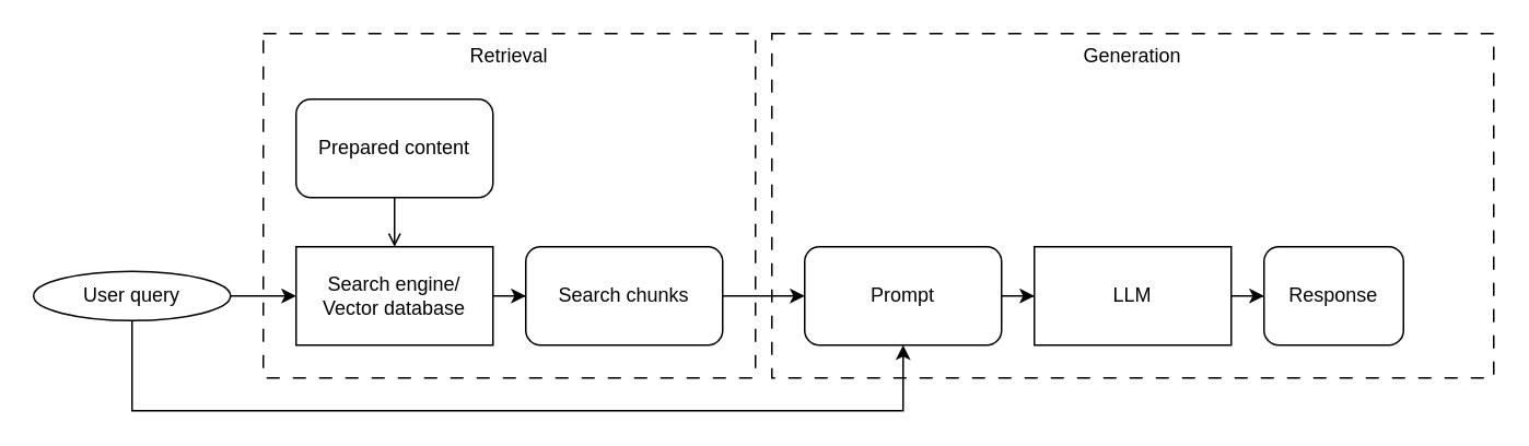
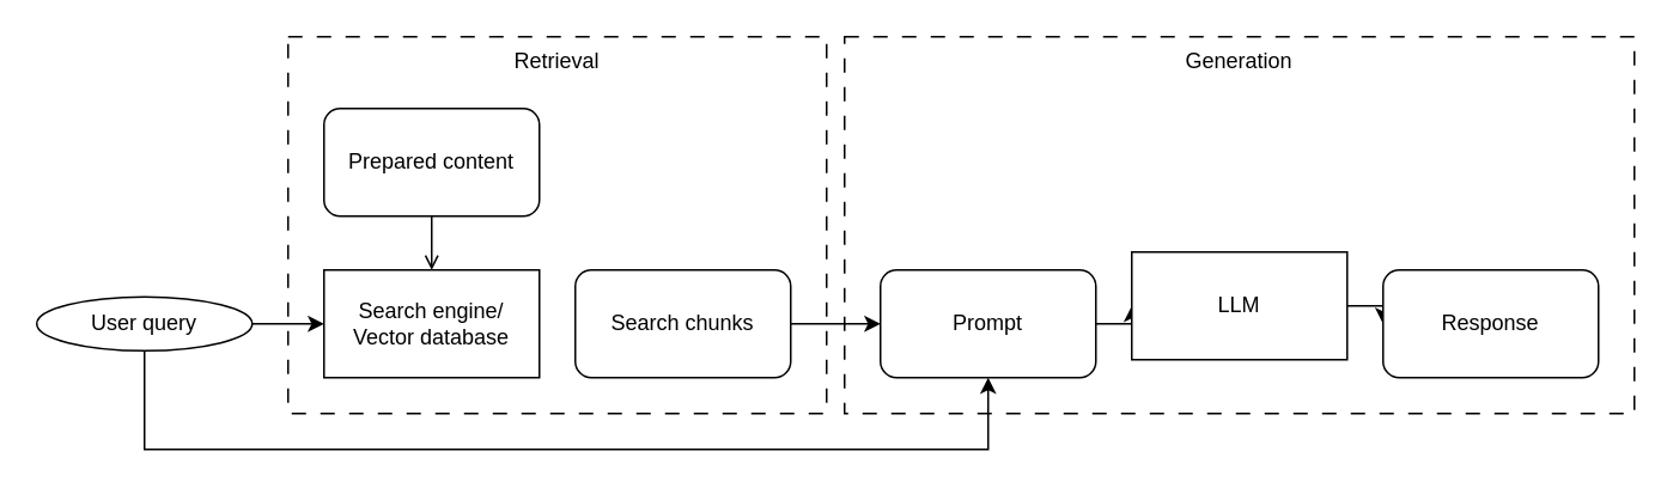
  <mxCell id="0" />
  <mxCell id="1" parent="0" />
  <mxCell id="2" value="Generation" style="rounded=0;whiteSpace=wrap;html=1;fillColor=none;dashed=1;dashPattern=8 8;verticalAlign=top;" vertex="1" parent="1"><mxGeometry x="470" y="20" width="440" height="210" as="geometry" /></mxCell>
  <mxCell id="3" value="Retrieval" style="rounded=0;whiteSpace=wrap;html=1;fillColor=none;dashed=1;dashPattern=8 8;verticalAlign=top;" vertex="1" parent="1"><mxGeometry x="160" y="20" width="300" height="210" as="geometry" /></mxCell>
- <mxCell id="4" style="edgeStyle=orthogonalEdgeStyle;rounded=0;orthogonalLoop=1;jettySize=auto;html=1;entryX=0;entryY=0.5;entryDx=0;entryDy=0;" edge="1" parent="1" source="5" target="12"><mxGeometry relative="1" as="geometry" /></mxCell>
  <mxCell id="5" value="Search engine/&lt;div&gt;Vector database&lt;/div&gt;" style="rounded=0;whiteSpace=wrap;html=1;" vertex="1" parent="1"><mxGeometry x="180" y="150" width="120" height="60" as="geometry" /></mxCell>
  <mxCell id="6" style="edgeStyle=orthogonalEdgeStyle;rounded=0;orthogonalLoop=1;jettySize=auto;html=1;entryX=0;entryY=0.5;entryDx=0;entryDy=0;" edge="1" parent="1" source="8" target="5"><mxGeometry relative="1" as="geometry"><mxPoint x="170" y="180" as="targetPoint" /></mxGeometry></mxCell>
  <mxCell id="7" style="edgeStyle=orthogonalEdgeStyle;rounded=0;orthogonalLoop=1;jettySize=auto;html=1;entryX=0.5;entryY=1;entryDx=0;entryDy=0;exitX=0.5;exitY=1;exitDx=0;exitDy=0;" edge="1" parent="1" source="8" target="14"><mxGeometry relative="1" as="geometry"><Array as="points"><mxPoint x="80" y="250" /><mxPoint x="550" y="250" /></Array></mxGeometry></mxCell>
  <mxCell id="8" value="User query" style="ellipse;whiteSpace=wrap;html=1;" vertex="1" parent="1"><mxGeometry x="20" y="165" width="120" height="30" as="geometry" /></mxCell>
  <mxCell id="9" style="edgeStyle=orthogonalEdgeStyle;rounded=0;orthogonalLoop=1;jettySize=auto;html=1;entryX=0.5;entryY=0;entryDx=0;entryDy=0;endArrow=open;" edge="1" parent="1" source="10" target="5"><mxGeometry relative="1" as="geometry" /></mxCell>
  <mxCell id="10" value="Prepared content" style="rounded=1;whiteSpace=wrap;html=1;" vertex="1" parent="1"><mxGeometry x="180" y="60" width="120" height="60" as="geometry" /></mxCell>
  <mxCell id="11" style="edgeStyle=orthogonalEdgeStyle;rounded=0;orthogonalLoop=1;jettySize=auto;html=1;entryX=0;entryY=0.5;entryDx=0;entryDy=0;" edge="1" parent="1" source="12" target="14"><mxGeometry relative="1" as="geometry" /></mxCell>
  <mxCell id="12" value="Search chunks" style="rounded=1;whiteSpace=wrap;html=1;" vertex="1" parent="1"><mxGeometry x="320" y="150" width="120" height="60" as="geometry" /></mxCell>
  <mxCell id="13" style="edgeStyle=orthogonalEdgeStyle;rounded=0;orthogonalLoop=1;jettySize=auto;html=1;entryX=0;entryY=0.5;entryDx=0;entryDy=0;" edge="1" parent="1" source="14" target="16"><mxGeometry relative="1" as="geometry" /></mxCell>
  <mxCell id="14" value="Prompt" style="rounded=1;whiteSpace=wrap;html=1;" vertex="1" parent="1"><mxGeometry x="490" y="150" width="120" height="60" as="geometry" /></mxCell>
  <mxCell id="15" style="edgeStyle=orthogonalEdgeStyle;rounded=0;orthogonalLoop=1;jettySize=auto;html=1;entryX=0;entryY=0.5;entryDx=0;entryDy=0;" edge="1" parent="1" source="16" target="17"><mxGeometry relative="1" as="geometry" /></mxCell>
- <mxCell id="16" value="LLM" style="rounded=0;whiteSpace=wrap;html=1;" vertex="1" parent="1"><mxGeometry x="630" y="150" width="120" height="60" as="geometry" /></mxCell>
- <mxCell id="17" value="Response" style="rounded=1;whiteSpace=wrap;html=1;" vertex="1" parent="1"><mxGeometry x="770" y="150" width="85" height="60" as="geometry" /></mxCell>
+ <mxCell id="16" value="LLM" style="rounded=0;whiteSpace=wrap;html=1;" vertex="1" parent="1"><mxGeometry x="630" y="140" width="120" height="60" as="geometry" /></mxCell>
+ <mxCell id="17" value="Response" style="rounded=1;whiteSpace=wrap;html=1;" vertex="1" parent="1"><mxGeometry x="770" y="150" width="120" height="60" as="geometry" /></mxCell>
